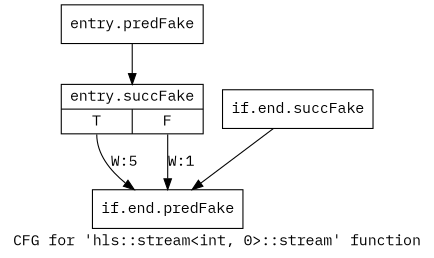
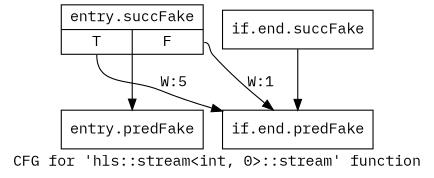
  digraph {
    fontname="IBM Plex Mono"
    label="CFG for 'hls::stream\<int, 0\>::stream' function"
    node [fontname="IBM Plex Mono" shape=record filename="/tools/Xilinx/Vitis_HLS/2022.1/include/hls_stream_thread_unsafe.h"]
    edge [execusionnum=4 filename="/tools/Xilinx/Vitis_HLS/2022.1/include/hls_stream_thread_unsafe.h" fontname="IBM Plex Mono"]
    n1 [label="{entry.predFake}" filename=""]
    n2 [label="{entry.succFake|{<s0>T|<s1>F}}" linenumber=291]
    n3 [label="{if.end.predFake}" linenumber=302]
    n4 [label="{if.end.succFake}" linenumber=304]
-   n1 -> n2
+   n2 -> n1
    n2 -> n3 [label="W:5" tailport=s0]
    n2 -> n3 [execusionnum=0 label="W:1" tailport=s1]
    n4 -> n3
  }
